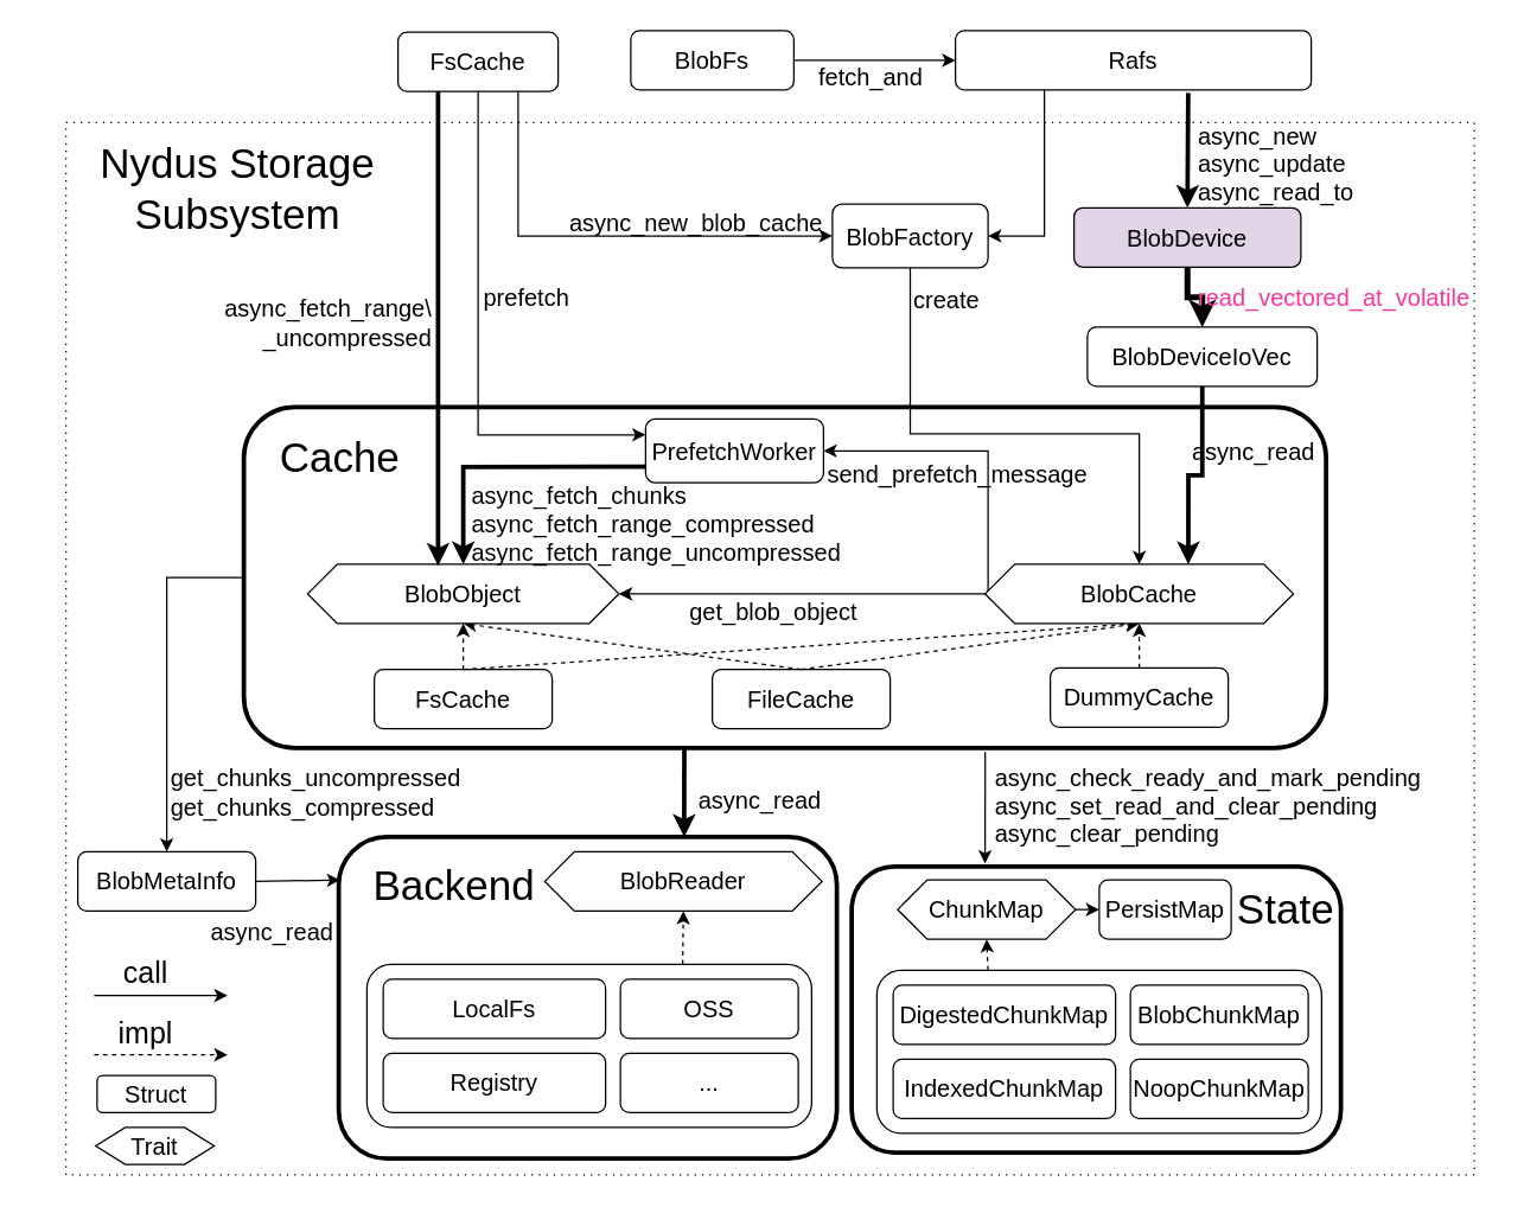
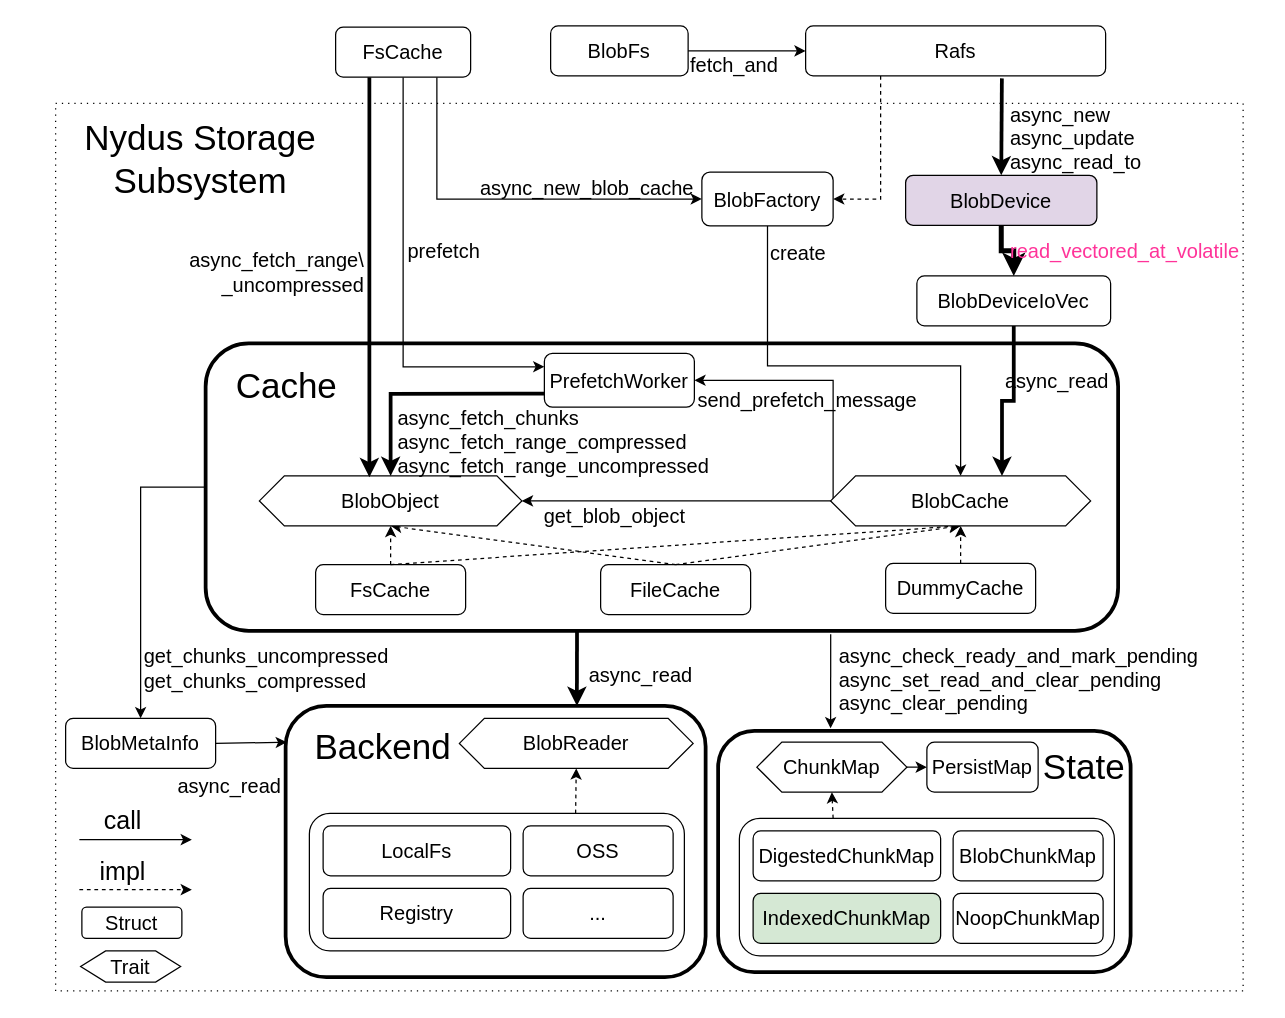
  <mxCell id="0" />
  <mxCell id="1" parent="0" />
  <mxCell id="2" value="" style="rounded=0;whiteSpace=wrap;html=1;fontSize=16;dashed=1;dashPattern=1 4;" vertex="1" parent="1"><mxGeometry x="44" y="82" width="950" height="710" as="geometry" /></mxCell>
  <mxCell id="3" value="" style="rounded=1;whiteSpace=wrap;html=1;fontSize=16;strokeWidth=3;" vertex="1" parent="1"><mxGeometry x="574" y="584" width="330" height="193" as="geometry" /></mxCell>
  <mxCell id="4" value="" style="rounded=1;whiteSpace=wrap;html=1;fontSize=16;strokeWidth=3;" vertex="1" parent="1"><mxGeometry x="228" y="564" width="336" height="217" as="geometry" /></mxCell>
  <mxCell id="5" value="" style="rounded=1;whiteSpace=wrap;html=1;fontSize=16;strokeWidth=3;" vertex="1" parent="1"><mxGeometry x="164" y="274" width="730" height="230" as="geometry" /></mxCell>
  <mxCell id="6" value="" style="rounded=1;whiteSpace=wrap;html=1;fontSize=16;" vertex="1" parent="1"><mxGeometry x="591" y="654" width="300" height="110" as="geometry" /></mxCell>
- <mxCell id="7" style="edgeStyle=orthogonalEdgeStyle;rounded=0;orthogonalLoop=1;jettySize=auto;html=1;exitX=0.25;exitY=1;exitDx=0;exitDy=0;entryX=1;entryY=0.5;entryDx=0;entryDy=0;fontSize=20;strokeWidth=1;" edge="1" parent="1" source="8" target="72"><mxGeometry relative="1" as="geometry" /></mxCell>
+ <mxCell id="7" style="edgeStyle=orthogonalEdgeStyle;rounded=0;orthogonalLoop=1;jettySize=auto;html=1;exitX=0.25;exitY=1;exitDx=0;exitDy=0;entryX=1;entryY=0.5;entryDx=0;entryDy=0;fontSize=20;strokeWidth=1;dashed=1;" edge="1" parent="1" source="8" target="72"><mxGeometry relative="1" as="geometry" /></mxCell>
  <mxCell id="8" value="Rafs" style="rounded=1;whiteSpace=wrap;html=1;fontSize=16;" vertex="1" parent="1"><mxGeometry x="644" y="20" width="240" height="40" as="geometry" /></mxCell>
  <mxCell id="9" style="edgeStyle=orthogonalEdgeStyle;rounded=0;orthogonalLoop=1;jettySize=auto;html=1;exitX=0.5;exitY=1;exitDx=0;exitDy=0;fontSize=16;strokeWidth=4;" edge="1" parent="1" source="10" target="14"><mxGeometry relative="1" as="geometry" /></mxCell>
  <mxCell id="10" value="BlobDevice" style="rounded=1;whiteSpace=wrap;html=1;fontSize=16;fillColor=#e1d5e7;" vertex="1" parent="1"><mxGeometry x="724" y="139.5" width="153" height="40" as="geometry" /></mxCell>
  <mxCell id="11" value="" style="endArrow=classic;html=1;rounded=0;fontSize=16;entryX=0.5;entryY=0;entryDx=0;entryDy=0;strokeWidth=3;" edge="1" parent="1" target="10"><mxGeometry width="50" height="50" relative="1" as="geometry"><mxPoint x="801" y="62" as="sourcePoint" /><mxPoint x="796" y="345" as="targetPoint" /><Array as="points" /></mxGeometry></mxCell>
  <mxCell id="12" value="async_new&lt;br&gt;async_update&lt;br&gt;async_read_to" style="text;html=1;strokeColor=none;fillColor=none;align=left;verticalAlign=middle;whiteSpace=wrap;rounded=0;fontSize=16;" vertex="1" parent="1"><mxGeometry x="806" y="80" width="120" height="60" as="geometry" /></mxCell>
  <mxCell id="13" style="edgeStyle=orthogonalEdgeStyle;rounded=0;orthogonalLoop=1;jettySize=auto;html=1;exitX=0.5;exitY=1;exitDx=0;exitDy=0;fontSize=20;strokeWidth=3;entryX=0.659;entryY=0;entryDx=0;entryDy=0;entryPerimeter=0;" edge="1" parent="1" source="14" target="27"><mxGeometry relative="1" as="geometry"><mxPoint x="801" y="372" as="targetPoint" /></mxGeometry></mxCell>
  <mxCell id="14" value="BlobDeviceIoVec" style="rounded=1;whiteSpace=wrap;html=1;fontSize=16;" vertex="1" parent="1"><mxGeometry x="733" y="220" width="155" height="40" as="geometry" /></mxCell>
  <mxCell id="15" value="read_vectored_at_volatile" style="text;html=1;strokeColor=none;fillColor=none;align=left;verticalAlign=middle;whiteSpace=wrap;rounded=0;fontSize=16;fontColor=#FF3399;" vertex="1" parent="1"><mxGeometry x="806" y="186.5" width="200" height="27" as="geometry" /></mxCell>
  <mxCell id="16" value="async_read" style="text;html=1;strokeColor=none;fillColor=none;align=left;verticalAlign=middle;whiteSpace=wrap;rounded=0;fontSize=16;" vertex="1" parent="1"><mxGeometry x="802" y="289" width="102" height="29" as="geometry" /></mxCell>
- <mxCell id="17" value="get_blob_object" style="text;html=1;strokeColor=none;fillColor=none;align=left;verticalAlign=middle;whiteSpace=wrap;rounded=0;fontSize=16;" vertex="1" parent="1"><mxGeometry x="462.5" y="392" width="125" height="40" as="geometry" /></mxCell>
+ <mxCell id="17" value="get_blob_object" style="text;html=1;strokeColor=none;fillColor=none;align=left;verticalAlign=middle;whiteSpace=wrap;rounded=0;fontSize=16;" vertex="1" parent="1"><mxGeometry x="432.5" y="392" width="125" height="40" as="geometry" /></mxCell>
  <mxCell id="18" value="FsCache" style="rounded=1;whiteSpace=wrap;html=1;fontSize=16;" vertex="1" parent="1"><mxGeometry x="252" y="451" width="120" height="40" as="geometry" /></mxCell>
  <mxCell id="19" value="FileCache" style="rounded=1;whiteSpace=wrap;html=1;fontSize=16;" vertex="1" parent="1"><mxGeometry x="480" y="451" width="120" height="40" as="geometry" /></mxCell>
  <mxCell id="20" value="DummyCache" style="rounded=1;whiteSpace=wrap;html=1;fontSize=16;" vertex="1" parent="1"><mxGeometry x="708" y="450" width="120" height="40" as="geometry" /></mxCell>
  <mxCell id="21" value="" style="endArrow=classic;html=1;rounded=0;dashed=1;fontSize=16;exitX=0.5;exitY=0;exitDx=0;exitDy=0;entryX=0.5;entryY=1;entryDx=0;entryDy=0;" edge="1" parent="1" source="19" target="28"><mxGeometry width="50" height="50" relative="1" as="geometry"><mxPoint x="454" y="424" as="sourcePoint" /><mxPoint x="281.5" y="494" as="targetPoint" /></mxGeometry></mxCell>
  <mxCell id="22" value="" style="endArrow=classic;html=1;rounded=0;dashed=1;fontSize=16;exitX=0.5;exitY=0;exitDx=0;exitDy=0;entryX=0.5;entryY=1;entryDx=0;entryDy=0;" edge="1" parent="1" source="18" target="28"><mxGeometry width="50" height="50" relative="1" as="geometry"><mxPoint x="429" y="624" as="sourcePoint" /><mxPoint x="281.5" y="494" as="targetPoint" /></mxGeometry></mxCell>
  <mxCell id="23" value="" style="endArrow=classic;html=1;rounded=0;dashed=1;fontSize=16;exitX=0.5;exitY=0;exitDx=0;exitDy=0;entryX=0.5;entryY=1;entryDx=0;entryDy=0;" edge="1" parent="1" source="18" target="27"><mxGeometry width="50" height="50" relative="1" as="geometry"><mxPoint x="604" y="624" as="sourcePoint" /><mxPoint x="721.5" y="494" as="targetPoint" /></mxGeometry></mxCell>
  <mxCell id="24" value="" style="endArrow=classic;html=1;rounded=0;dashed=1;fontSize=16;exitX=0.5;exitY=0;exitDx=0;exitDy=0;entryX=0.5;entryY=1;entryDx=0;entryDy=0;startArrow=none;" edge="1" parent="1" source="19" target="27"><mxGeometry width="50" height="50" relative="1" as="geometry"><mxPoint x="614" y="634" as="sourcePoint" /><mxPoint x="721.5" y="494" as="targetPoint" /></mxGeometry></mxCell>
  <mxCell id="25" value="" style="endArrow=classic;html=1;rounded=0;dashed=1;fontSize=16;exitX=0.5;exitY=0;exitDx=0;exitDy=0;entryX=0.5;entryY=1;entryDx=0;entryDy=0;" edge="1" parent="1" source="20" target="27"><mxGeometry width="50" height="50" relative="1" as="geometry"><mxPoint x="624" y="644" as="sourcePoint" /><mxPoint x="721.5" y="494" as="targetPoint" /></mxGeometry></mxCell>
  <mxCell id="26" style="edgeStyle=orthogonalEdgeStyle;rounded=0;orthogonalLoop=1;jettySize=auto;html=1;exitX=0;exitY=0.5;exitDx=0;exitDy=0;entryX=1;entryY=0.5;entryDx=0;entryDy=0;fontSize=28;" edge="1" parent="1" source="27" target="60"><mxGeometry relative="1" as="geometry"><Array as="points"><mxPoint x="666" y="304" /></Array></mxGeometry></mxCell>
  <mxCell id="27" value="BlobCache" style="shape=hexagon;perimeter=hexagonPerimeter2;whiteSpace=wrap;html=1;fixedSize=1;fontSize=16;" vertex="1" parent="1"><mxGeometry x="664" y="380" width="208" height="40" as="geometry" /></mxCell>
  <mxCell id="28" value="BlobObject" style="shape=hexagon;perimeter=hexagonPerimeter2;whiteSpace=wrap;html=1;fixedSize=1;fontSize=16;" vertex="1" parent="1"><mxGeometry x="207" y="380" width="210" height="40" as="geometry" /></mxCell>
  <mxCell id="29" value="" style="endArrow=classic;html=1;rounded=0;fontSize=16;exitX=0;exitY=0.5;exitDx=0;exitDy=0;entryX=1;entryY=0.5;entryDx=0;entryDy=0;" edge="1" parent="1" source="27" target="28"><mxGeometry width="50" height="50" relative="1" as="geometry"><mxPoint x="454" y="424" as="sourcePoint" /><mxPoint x="504" y="374" as="targetPoint" /></mxGeometry></mxCell>
  <mxCell id="30" style="edgeStyle=orthogonalEdgeStyle;rounded=0;orthogonalLoop=1;jettySize=auto;html=1;exitX=1;exitY=0.5;exitDx=0;exitDy=0;entryX=0;entryY=0.5;entryDx=0;entryDy=0;fontSize=20;" edge="1" parent="1" source="31" target="70"><mxGeometry relative="1" as="geometry" /></mxCell>
  <mxCell id="31" value="ChunkMap" style="shape=hexagon;perimeter=hexagonPerimeter2;whiteSpace=wrap;html=1;fixedSize=1;fontSize=16;" vertex="1" parent="1"><mxGeometry x="605" y="593" width="120" height="40" as="geometry" /></mxCell>
  <mxCell id="32" value="BlobReader" style="shape=hexagon;perimeter=hexagonPerimeter2;whiteSpace=wrap;html=1;fixedSize=1;fontSize=16;" vertex="1" parent="1"><mxGeometry x="367" y="574" width="187" height="40" as="geometry" /></mxCell>
  <mxCell id="33" value="" style="endArrow=classic;html=1;rounded=0;fontSize=16;exitX=0.685;exitY=1.012;exitDx=0;exitDy=0;exitPerimeter=0;" edge="1" parent="1" source="5"><mxGeometry width="50" height="50" relative="1" as="geometry"><mxPoint x="626" y="384" as="sourcePoint" /><mxPoint x="664" y="582" as="targetPoint" /></mxGeometry></mxCell>
  <mxCell id="34" value="" style="endArrow=classic;html=1;rounded=0;fontSize=16;strokeWidth=3;exitX=0.407;exitY=0.994;exitDx=0;exitDy=0;exitPerimeter=0;" edge="1" parent="1" source="5"><mxGeometry width="50" height="50" relative="1" as="geometry"><mxPoint x="472" y="504" as="sourcePoint" /><mxPoint x="461" y="564" as="targetPoint" /></mxGeometry></mxCell>
  <mxCell id="35" value="NoopChunkMap" style="rounded=1;whiteSpace=wrap;html=1;fontSize=16;" vertex="1" parent="1"><mxGeometry x="762" y="714" width="120" height="40" as="geometry" /></mxCell>
  <mxCell id="36" value="BlobChunkMap" style="rounded=1;whiteSpace=wrap;html=1;fontSize=16;" vertex="1" parent="1"><mxGeometry x="762" y="664" width="120" height="40" as="geometry" /></mxCell>
- <mxCell id="37" value="IndexedChunkMap" style="rounded=1;whiteSpace=wrap;html=1;fontSize=16;" vertex="1" parent="1"><mxGeometry x="602" y="714" width="150" height="40" as="geometry" /></mxCell>
+ <mxCell id="37" value="IndexedChunkMap" style="rounded=1;whiteSpace=wrap;html=1;fontSize=16;fillColor=#d5e8d4;" vertex="1" parent="1"><mxGeometry x="602" y="714" width="150" height="40" as="geometry" /></mxCell>
  <mxCell id="38" value="DigestedChunkMap" style="rounded=1;whiteSpace=wrap;html=1;fontSize=16;" vertex="1" parent="1"><mxGeometry x="602" y="664" width="150" height="40" as="geometry" /></mxCell>
  <mxCell id="39" value="" style="endArrow=classic;html=1;rounded=0;dashed=1;fontSize=16;exitX=0.25;exitY=0;exitDx=0;exitDy=0;entryX=0.5;entryY=1;entryDx=0;entryDy=0;" edge="1" parent="1" source="6" target="31"><mxGeometry width="50" height="50" relative="1" as="geometry"><mxPoint x="499" y="471" as="sourcePoint" /><mxPoint x="626" y="414" as="targetPoint" /></mxGeometry></mxCell>
  <mxCell id="40" value="" style="rounded=1;whiteSpace=wrap;html=1;fontSize=16;" vertex="1" parent="1"><mxGeometry x="247" y="650" width="300" height="110" as="geometry" /></mxCell>
  <mxCell id="41" value="..." style="rounded=1;whiteSpace=wrap;html=1;fontSize=16;" vertex="1" parent="1"><mxGeometry x="418" y="710" width="120" height="40" as="geometry" /></mxCell>
  <mxCell id="42" value="OSS" style="rounded=1;whiteSpace=wrap;html=1;fontSize=16;" vertex="1" parent="1"><mxGeometry x="418" y="660" width="120" height="40" as="geometry" /></mxCell>
  <mxCell id="43" value="Registry" style="rounded=1;whiteSpace=wrap;html=1;fontSize=16;" vertex="1" parent="1"><mxGeometry x="258" y="710" width="150" height="40" as="geometry" /></mxCell>
  <mxCell id="44" value="LocalFs" style="rounded=1;whiteSpace=wrap;html=1;fontSize=16;" vertex="1" parent="1"><mxGeometry x="258" y="660" width="150" height="40" as="geometry" /></mxCell>
  <mxCell id="45" value="" style="endArrow=classic;html=1;rounded=0;dashed=1;fontSize=16;exitX=0.71;exitY=0;exitDx=0;exitDy=0;entryX=0.5;entryY=1;entryDx=0;entryDy=0;exitPerimeter=0;" edge="1" parent="1" source="40" target="32"><mxGeometry width="50" height="50" relative="1" as="geometry"><mxPoint x="728" y="660" as="sourcePoint" /><mxPoint x="728" y="624" as="targetPoint" /></mxGeometry></mxCell>
  <mxCell id="46" style="edgeStyle=orthogonalEdgeStyle;rounded=0;orthogonalLoop=1;jettySize=auto;html=1;exitX=0;exitY=0.5;exitDx=0;exitDy=0;entryX=0.5;entryY=0;entryDx=0;entryDy=0;fontSize=16;" edge="1" parent="1" source="5" target="47"><mxGeometry relative="1" as="geometry" /></mxCell>
  <mxCell id="47" value="BlobMetaInfo" style="rounded=1;whiteSpace=wrap;html=1;fontSize=16;" vertex="1" parent="1"><mxGeometry x="52" y="574" width="120" height="40" as="geometry" /></mxCell>
  <mxCell id="48" value="" style="endArrow=classic;html=1;rounded=0;fontSize=16;exitX=1;exitY=0.5;exitDx=0;exitDy=0;entryX=0.003;entryY=0.134;entryDx=0;entryDy=0;entryPerimeter=0;" edge="1" parent="1" source="47" target="4"><mxGeometry width="50" height="50" relative="1" as="geometry"><mxPoint x="174" y="584" as="sourcePoint" /><mxPoint x="224" y="594" as="targetPoint" /></mxGeometry></mxCell>
  <mxCell id="49" value="get_chunks_uncompressed&lt;br&gt;get_chunks_compressed" style="text;html=1;strokeColor=none;fillColor=none;align=left;verticalAlign=middle;whiteSpace=wrap;rounded=0;fontSize=16;" vertex="1" parent="1"><mxGeometry x="113" y="504" width="200" height="60" as="geometry" /></mxCell>
  <mxCell id="50" value="async_read" style="text;html=1;strokeColor=none;fillColor=none;align=left;verticalAlign=middle;whiteSpace=wrap;rounded=0;fontSize=16;" vertex="1" parent="1"><mxGeometry x="140" y="606" width="100" height="43" as="geometry" /></mxCell>
  <mxCell id="51" value="async_read" style="text;html=1;strokeColor=none;fillColor=none;align=left;verticalAlign=middle;whiteSpace=wrap;rounded=0;fontSize=16;" vertex="1" parent="1"><mxGeometry x="469" y="517" width="100" height="43" as="geometry" /></mxCell>
- <mxCell id="52" value="BlobFs" style="rounded=1;whiteSpace=wrap;html=1;fontSize=16;" vertex="1" parent="1"><mxGeometry x="425" y="20" width="110" height="40" as="geometry" /></mxCell>
+ <mxCell id="52" value="BlobFs" style="rounded=1;whiteSpace=wrap;html=1;fontSize=16;" vertex="1" parent="1"><mxGeometry x="440" y="20" width="110" height="40" as="geometry" /></mxCell>
  <mxCell id="53" style="edgeStyle=orthogonalEdgeStyle;rounded=0;orthogonalLoop=1;jettySize=auto;html=1;exitX=0.25;exitY=1;exitDx=0;exitDy=0;fontSize=20;strokeWidth=3;entryX=0.419;entryY=0.025;entryDx=0;entryDy=0;entryPerimeter=0;" edge="1" parent="1" source="56" target="28"><mxGeometry relative="1" as="geometry"><mxPoint x="314" y="354" as="targetPoint" /></mxGeometry></mxCell>
  <mxCell id="54" style="edgeStyle=orthogonalEdgeStyle;rounded=0;orthogonalLoop=1;jettySize=auto;html=1;exitX=0.75;exitY=1;exitDx=0;exitDy=0;entryX=0;entryY=0.5;entryDx=0;entryDy=0;fontSize=20;strokeWidth=1;" edge="1" parent="1" source="56" target="72"><mxGeometry relative="1" as="geometry" /></mxCell>
  <mxCell id="55" style="edgeStyle=orthogonalEdgeStyle;rounded=0;orthogonalLoop=1;jettySize=auto;html=1;exitX=0.5;exitY=1;exitDx=0;exitDy=0;entryX=0;entryY=0.25;entryDx=0;entryDy=0;fontSize=20;strokeWidth=1;" edge="1" parent="1" source="56" target="60"><mxGeometry relative="1" as="geometry" /></mxCell>
  <mxCell id="56" value="FsCache" style="rounded=1;whiteSpace=wrap;html=1;fontSize=16;" vertex="1" parent="1"><mxGeometry x="268" y="21" width="108" height="40" as="geometry" /></mxCell>
  <mxCell id="57" value="" style="endArrow=classic;html=1;rounded=0;fontSize=16;exitX=1;exitY=0.5;exitDx=0;exitDy=0;entryX=0;entryY=0.5;entryDx=0;entryDy=0;" edge="1" parent="1" source="52" target="8"><mxGeometry width="50" height="50" relative="1" as="geometry"><mxPoint x="676" y="330" as="sourcePoint" /><mxPoint x="534" y="330" as="targetPoint" /></mxGeometry></mxCell>
  <mxCell id="58" value="fetch_and" style="text;html=1;strokeColor=none;fillColor=none;align=left;verticalAlign=middle;whiteSpace=wrap;rounded=0;fontSize=16;" vertex="1" parent="1"><mxGeometry x="550" y="31" width="98" height="40" as="geometry" /></mxCell>
  <mxCell id="59" style="edgeStyle=orthogonalEdgeStyle;rounded=0;orthogonalLoop=1;jettySize=auto;html=1;exitX=0;exitY=0.75;exitDx=0;exitDy=0;entryX=0.5;entryY=0;entryDx=0;entryDy=0;fontSize=20;strokeWidth=3;" edge="1" parent="1" source="60" target="28"><mxGeometry relative="1" as="geometry" /></mxCell>
  <mxCell id="60" value="PrefetchWorker" style="rounded=1;whiteSpace=wrap;html=1;fontSize=16;" vertex="1" parent="1"><mxGeometry x="435" y="282" width="120" height="43" as="geometry" /></mxCell>
  <mxCell id="61" value="async_fetch_range\&lt;br&gt;_uncompressed" style="text;html=1;strokeColor=none;fillColor=none;align=right;verticalAlign=middle;whiteSpace=wrap;rounded=0;fontSize=16;" vertex="1" parent="1"><mxGeometry x="140" y="187" width="153" height="60" as="geometry" /></mxCell>
  <mxCell id="62" value="prefetch" style="text;html=1;strokeColor=none;fillColor=none;align=left;verticalAlign=middle;whiteSpace=wrap;rounded=0;fontSize=16;" vertex="1" parent="1"><mxGeometry x="324" y="179.5" width="75" height="40" as="geometry" /></mxCell>
  <mxCell id="63" value="Nydus Storage Subsystem" style="text;html=1;strokeColor=none;fillColor=none;align=center;verticalAlign=middle;whiteSpace=wrap;rounded=0;fontSize=28;" vertex="1" parent="1"><mxGeometry x="20" y="80" width="280" height="93" as="geometry" /></mxCell>
  <mxCell id="64" value="Struct" style="rounded=1;whiteSpace=wrap;html=1;fontSize=16;" vertex="1" parent="1"><mxGeometry x="65" y="725" width="80" height="25" as="geometry" /></mxCell>
  <mxCell id="65" value="Trait" style="shape=hexagon;perimeter=hexagonPerimeter2;whiteSpace=wrap;html=1;fixedSize=1;fontSize=16;" vertex="1" parent="1"><mxGeometry x="64" y="760" width="80" height="25" as="geometry" /></mxCell>
  <mxCell id="66" value="" style="endArrow=classic;html=1;rounded=0;fontSize=16;" edge="1" parent="1"><mxGeometry width="50" height="50" relative="1" as="geometry"><mxPoint x="63" y="671" as="sourcePoint" /><mxPoint x="153" y="671" as="targetPoint" /></mxGeometry></mxCell>
  <mxCell id="67" value="call" style="text;html=1;strokeColor=none;fillColor=none;align=center;verticalAlign=middle;whiteSpace=wrap;rounded=0;dashed=1;dashPattern=1 4;fontSize=20;" vertex="1" parent="1"><mxGeometry x="68" y="640" width="60" height="30" as="geometry" /></mxCell>
  <mxCell id="68" value="" style="endArrow=classic;html=1;rounded=0;dashed=1;fontSize=16;" edge="1" parent="1"><mxGeometry width="50" height="50" relative="1" as="geometry"><mxPoint x="63" y="711" as="sourcePoint" /><mxPoint x="153" y="711" as="targetPoint" /></mxGeometry></mxCell>
  <mxCell id="69" value="impl" style="text;html=1;strokeColor=none;fillColor=none;align=center;verticalAlign=middle;whiteSpace=wrap;rounded=0;dashed=1;dashPattern=1 4;fontSize=20;" vertex="1" parent="1"><mxGeometry x="68" y="681" width="60" height="30" as="geometry" /></mxCell>
  <mxCell id="70" value="PersistMap" style="rounded=1;whiteSpace=wrap;html=1;fontSize=16;" vertex="1" parent="1"><mxGeometry x="741" y="593" width="89" height="40" as="geometry" /></mxCell>
  <mxCell id="71" style="edgeStyle=orthogonalEdgeStyle;rounded=0;orthogonalLoop=1;jettySize=auto;html=1;exitX=0.5;exitY=1;exitDx=0;exitDy=0;fontSize=20;strokeWidth=1;" edge="1" parent="1" source="72" target="27"><mxGeometry relative="1" as="geometry"><Array as="points"><mxPoint x="614" y="292" /><mxPoint x="768" y="292" /></Array></mxGeometry></mxCell>
  <mxCell id="72" value="BlobFactory" style="rounded=1;whiteSpace=wrap;html=1;fontSize=16;" vertex="1" parent="1"><mxGeometry x="561" y="137" width="105" height="43" as="geometry" /></mxCell>
  <mxCell id="73" value="async_new_blob_cache" style="text;html=1;strokeColor=none;fillColor=none;align=left;verticalAlign=middle;whiteSpace=wrap;rounded=0;fontSize=16;" vertex="1" parent="1"><mxGeometry x="381.5" y="135" width="181" height="30" as="geometry" /></mxCell>
  <mxCell id="74" value="send_prefetch_message" style="text;html=1;strokeColor=none;fillColor=none;align=left;verticalAlign=middle;whiteSpace=wrap;rounded=0;fontSize=16;" vertex="1" parent="1"><mxGeometry x="556" y="304" width="181" height="30" as="geometry" /></mxCell>
  <mxCell id="75" value="create" style="text;html=1;strokeColor=none;fillColor=none;align=left;verticalAlign=middle;whiteSpace=wrap;rounded=0;fontSize=16;" vertex="1" parent="1"><mxGeometry x="613.75" y="186.5" width="65.5" height="30" as="geometry" /></mxCell>
  <mxCell id="76" value="async_check_ready_and_mark_pending&lt;br&gt;async_set_read_and_clear_pending&lt;br&gt;async_clear_pending" style="text;html=1;strokeColor=none;fillColor=none;align=left;verticalAlign=middle;whiteSpace=wrap;rounded=0;fontSize=16;" vertex="1" parent="1"><mxGeometry x="669" y="521" width="290" height="43" as="geometry" /></mxCell>
  <mxCell id="77" value="Cache" style="text;html=1;strokeColor=none;fillColor=none;align=center;verticalAlign=middle;whiteSpace=wrap;rounded=0;fontSize=28;" vertex="1" parent="1"><mxGeometry x="184" y="282.5" width="90" height="51.5" as="geometry" /></mxCell>
  <mxCell id="78" value="Backend" style="text;html=1;strokeColor=none;fillColor=none;align=center;verticalAlign=middle;whiteSpace=wrap;rounded=0;fontSize=28;" vertex="1" parent="1"><mxGeometry x="245" y="574" width="122" height="45.5" as="geometry" /></mxCell>
  <mxCell id="79" value="State" style="text;html=1;strokeColor=none;fillColor=none;align=center;verticalAlign=middle;whiteSpace=wrap;rounded=0;fontSize=28;" vertex="1" parent="1"><mxGeometry x="806" y="590.25" width="122" height="45.5" as="geometry" /></mxCell>
  <mxCell id="80" value="async_fetch_chunks&lt;br&gt;async_fetch_range_compressed&lt;br&gt;async_fetch_range_uncompressed" style="text;html=1;strokeColor=none;fillColor=none;align=left;verticalAlign=middle;whiteSpace=wrap;rounded=0;fontSize=16;" vertex="1" parent="1"><mxGeometry x="316" y="323" width="265" height="60" as="geometry" /></mxCell>
